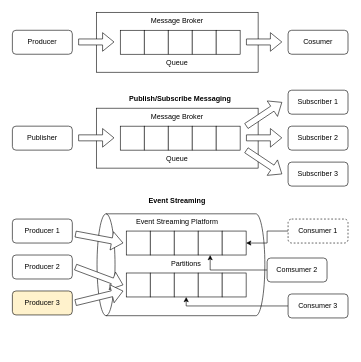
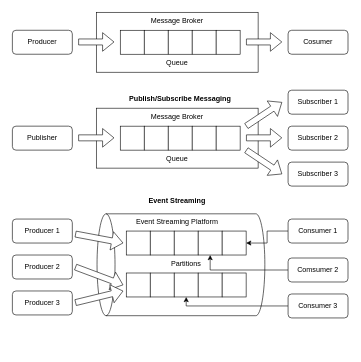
  <mxCell id="0" />
  <mxCell id="1" parent="0" />
  <mxCell id="2" value="Message Broker" style="rounded=0;whiteSpace=wrap;html=1;verticalAlign=top;" vertex="1" parent="1"><mxGeometry x="160" y="20" width="270" height="100" as="geometry" /></mxCell>
  <mxCell id="3" value="Producer" style="rounded=1;whiteSpace=wrap;html=1;" vertex="1" parent="1"><mxGeometry x="20" y="50" width="100" height="40" as="geometry" /></mxCell>
  <mxCell id="4" value="" style="shape=flexArrow;endArrow=classic;html=1;rounded=0;fillColor=default;" edge="1" parent="1"><mxGeometry width="50" height="50" relative="1" as="geometry"><mxPoint x="130" y="69.5" as="sourcePoint" /><mxPoint x="190" y="69.5" as="targetPoint" /></mxGeometry></mxCell>
  <mxCell id="5" value="" style="rounded=0;whiteSpace=wrap;html=1;" vertex="1" parent="1"><mxGeometry x="200" y="50" width="40" height="40" as="geometry" /></mxCell>
  <mxCell id="6" value="" style="rounded=0;whiteSpace=wrap;html=1;" vertex="1" parent="1"><mxGeometry x="240" y="50" width="40" height="40" as="geometry" /></mxCell>
  <mxCell id="7" value="" style="rounded=0;whiteSpace=wrap;html=1;" vertex="1" parent="1"><mxGeometry x="280" y="50" width="40" height="40" as="geometry" /></mxCell>
  <mxCell id="8" value="" style="rounded=0;whiteSpace=wrap;html=1;" vertex="1" parent="1"><mxGeometry x="320" y="50" width="40" height="40" as="geometry" /></mxCell>
  <mxCell id="9" value="" style="rounded=0;whiteSpace=wrap;html=1;" vertex="1" parent="1"><mxGeometry x="360" y="50" width="40" height="40" as="geometry" /></mxCell>
  <mxCell id="10" value="" style="shape=flexArrow;endArrow=classic;html=1;rounded=0;fillColor=default;" edge="1" parent="1"><mxGeometry width="50" height="50" relative="1" as="geometry"><mxPoint x="410" y="69.5" as="sourcePoint" /><mxPoint x="470" y="69.5" as="targetPoint" /></mxGeometry></mxCell>
  <mxCell id="11" value="Cosumer" style="rounded=1;whiteSpace=wrap;html=1;" vertex="1" parent="1"><mxGeometry x="480" y="50" width="100" height="40" as="geometry" /></mxCell>
  <mxCell id="12" value="Queue" style="text;strokeColor=none;align=center;fillColor=none;html=1;verticalAlign=middle;whiteSpace=wrap;rounded=0;" vertex="1" parent="1"><mxGeometry x="265" y="90" width="60" height="30" as="geometry" /></mxCell>
  <mxCell id="13" value="Message Broker" style="rounded=0;whiteSpace=wrap;html=1;verticalAlign=top;" vertex="1" parent="1"><mxGeometry x="160" y="180" width="270" height="100" as="geometry" /></mxCell>
  <mxCell id="14" value="Publisher" style="rounded=1;whiteSpace=wrap;html=1;" vertex="1" parent="1"><mxGeometry x="20" y="210" width="100" height="40" as="geometry" /></mxCell>
  <mxCell id="15" value="" style="shape=flexArrow;endArrow=classic;html=1;rounded=0;fillColor=default;" edge="1" parent="1"><mxGeometry width="50" height="50" relative="1" as="geometry"><mxPoint x="130" y="229.5" as="sourcePoint" /><mxPoint x="190" y="229.5" as="targetPoint" /></mxGeometry></mxCell>
  <mxCell id="16" value="" style="rounded=0;whiteSpace=wrap;html=1;" vertex="1" parent="1"><mxGeometry x="200" y="210" width="40" height="40" as="geometry" /></mxCell>
  <mxCell id="17" value="" style="rounded=0;whiteSpace=wrap;html=1;" vertex="1" parent="1"><mxGeometry x="240" y="210" width="40" height="40" as="geometry" /></mxCell>
  <mxCell id="18" value="" style="rounded=0;whiteSpace=wrap;html=1;" vertex="1" parent="1"><mxGeometry x="280" y="210" width="40" height="40" as="geometry" /></mxCell>
  <mxCell id="19" value="" style="rounded=0;whiteSpace=wrap;html=1;" vertex="1" parent="1"><mxGeometry x="320" y="210" width="40" height="40" as="geometry" /></mxCell>
  <mxCell id="20" value="" style="rounded=0;whiteSpace=wrap;html=1;" vertex="1" parent="1"><mxGeometry x="360" y="210" width="40" height="40" as="geometry" /></mxCell>
  <mxCell id="21" value="" style="shape=flexArrow;endArrow=classic;html=1;rounded=0;fillColor=default;" edge="1" parent="1"><mxGeometry width="50" height="50" relative="1" as="geometry"><mxPoint x="410" y="229.5" as="sourcePoint" /><mxPoint x="470" y="229.5" as="targetPoint" /></mxGeometry></mxCell>
  <mxCell id="22" value="Subscriber 1" style="rounded=1;whiteSpace=wrap;html=1;" vertex="1" parent="1"><mxGeometry x="480" y="150" width="100" height="40" as="geometry" /></mxCell>
  <mxCell id="23" value="Queue" style="text;strokeColor=none;align=center;fillColor=none;html=1;verticalAlign=middle;whiteSpace=wrap;rounded=0;" vertex="1" parent="1"><mxGeometry x="265" y="250" width="60" height="30" as="geometry" /></mxCell>
  <mxCell id="24" value="Publish/Subscribe Messaging" style="text;strokeColor=none;align=center;fillColor=none;html=1;verticalAlign=middle;whiteSpace=wrap;rounded=0;fontStyle=1" vertex="1" parent="1"><mxGeometry x="210" y="150" width="180" height="30" as="geometry" /></mxCell>
  <mxCell id="25" value="Subscriber 2" style="rounded=1;whiteSpace=wrap;html=1;" vertex="1" parent="1"><mxGeometry x="480" y="210" width="100" height="40" as="geometry" /></mxCell>
  <mxCell id="26" value="Subscriber 3" style="rounded=1;whiteSpace=wrap;html=1;" vertex="1" parent="1"><mxGeometry x="480" y="270" width="100" height="40" as="geometry" /></mxCell>
  <mxCell id="27" value="" style="shape=flexArrow;endArrow=classic;html=1;rounded=0;fillColor=default;" edge="1" parent="1"><mxGeometry width="50" height="50" relative="1" as="geometry"><mxPoint x="410" y="210" as="sourcePoint" /><mxPoint x="470" y="170" as="targetPoint" /></mxGeometry></mxCell>
  <mxCell id="28" value="" style="shape=flexArrow;endArrow=classic;html=1;rounded=0;fillColor=default;" edge="1" parent="1"><mxGeometry width="50" height="50" relative="1" as="geometry"><mxPoint x="410" y="250" as="sourcePoint" /><mxPoint x="470" y="290" as="targetPoint" /></mxGeometry></mxCell>
  <mxCell id="29" value="Event Streaming" style="text;strokeColor=none;align=center;fillColor=none;html=1;verticalAlign=middle;whiteSpace=wrap;rounded=0;fontStyle=1" vertex="1" parent="1"><mxGeometry x="205" y="320" width="180" height="30" as="geometry" /></mxCell>
  <mxCell id="30" value="" style="shape=cylinder3;whiteSpace=wrap;html=1;boundedLbl=1;backgroundOutline=1;size=15;rotation=-90;" vertex="1" parent="1"><mxGeometry x="216.25" y="301.25" width="170" height="280" as="geometry" /></mxCell>
  <mxCell id="31" value="" style="group" vertex="1" connectable="0" parent="1"><mxGeometry x="210" y="385" width="200" height="70" as="geometry" /></mxCell>
  <mxCell id="32" value="" style="rounded=0;whiteSpace=wrap;html=1;" vertex="1" parent="31"><mxGeometry width="40" height="40" as="geometry" /></mxCell>
  <mxCell id="33" value="" style="rounded=0;whiteSpace=wrap;html=1;" vertex="1" parent="31"><mxGeometry x="40" width="40" height="40" as="geometry" /></mxCell>
  <mxCell id="34" value="" style="rounded=0;whiteSpace=wrap;html=1;" vertex="1" parent="31"><mxGeometry x="80" width="40" height="40" as="geometry" /></mxCell>
  <mxCell id="35" value="" style="rounded=0;whiteSpace=wrap;html=1;" vertex="1" parent="31"><mxGeometry x="120" width="40" height="40" as="geometry" /></mxCell>
  <mxCell id="36" value="" style="rounded=0;whiteSpace=wrap;html=1;" vertex="1" parent="31"><mxGeometry x="160" width="40" height="40" as="geometry" /></mxCell>
  <mxCell id="37" value="Partitions" style="text;strokeColor=none;align=center;fillColor=none;html=1;verticalAlign=middle;whiteSpace=wrap;rounded=0;" vertex="1" parent="31"><mxGeometry x="70" y="40" width="60" height="30" as="geometry" /></mxCell>
  <mxCell id="38" value="" style="group" vertex="1" connectable="0" parent="1"><mxGeometry x="210" y="455" width="200" height="40" as="geometry" /></mxCell>
  <mxCell id="39" value="" style="rounded=0;whiteSpace=wrap;html=1;" vertex="1" parent="38"><mxGeometry width="40" height="40" as="geometry" /></mxCell>
  <mxCell id="40" value="" style="rounded=0;whiteSpace=wrap;html=1;" vertex="1" parent="38"><mxGeometry x="40" width="40" height="40" as="geometry" /></mxCell>
  <mxCell id="41" value="" style="rounded=0;whiteSpace=wrap;html=1;" vertex="1" parent="38"><mxGeometry x="80" width="40" height="40" as="geometry" /></mxCell>
  <mxCell id="42" value="" style="rounded=0;whiteSpace=wrap;html=1;" vertex="1" parent="38"><mxGeometry x="120" width="40" height="40" as="geometry" /></mxCell>
  <mxCell id="43" value="" style="rounded=0;whiteSpace=wrap;html=1;" vertex="1" parent="38"><mxGeometry x="160" width="40" height="40" as="geometry" /></mxCell>
  <mxCell id="44" value="Producer 1" style="rounded=1;whiteSpace=wrap;html=1;" vertex="1" parent="1"><mxGeometry x="20" y="365" width="100" height="40" as="geometry" /></mxCell>
  <mxCell id="45" value="Producer 2" style="rounded=1;whiteSpace=wrap;html=1;" vertex="1" parent="1"><mxGeometry x="20" y="425" width="100" height="40" as="geometry" /></mxCell>
- <mxCell id="46" value="Producer 3" style="rounded=1;whiteSpace=wrap;html=1;fillColor=#fff2cc;" vertex="1" parent="1"><mxGeometry x="20" y="485" width="100" height="40" as="geometry" /></mxCell>
+ <mxCell id="46" value="Producer 3" style="rounded=1;whiteSpace=wrap;html=1;" vertex="1" parent="1"><mxGeometry x="20" y="485" width="100" height="40" as="geometry" /></mxCell>
  <mxCell id="47" value="" style="shape=flexArrow;endArrow=classic;html=1;rounded=0;fillColor=default;" edge="1" parent="1"><mxGeometry width="50" height="50" relative="1" as="geometry"><mxPoint x="125" y="390" as="sourcePoint" /><mxPoint x="205" y="405" as="targetPoint" /></mxGeometry></mxCell>
  <mxCell id="48" value="" style="shape=flexArrow;endArrow=classic;html=1;rounded=0;fillColor=default;" edge="1" parent="1"><mxGeometry width="50" height="50" relative="1" as="geometry"><mxPoint x="125" y="445" as="sourcePoint" /><mxPoint x="205" y="475" as="targetPoint" /></mxGeometry></mxCell>
  <mxCell id="49" value="" style="shape=flexArrow;endArrow=classic;html=1;rounded=0;fillColor=default;" edge="1" parent="1"><mxGeometry width="50" height="50" relative="1" as="geometry"><mxPoint x="125" y="504.5" as="sourcePoint" /><mxPoint x="205" y="485" as="targetPoint" /></mxGeometry></mxCell>
  <mxCell id="50" value="Event Streaming Platform" style="text;strokeColor=none;align=center;fillColor=none;html=1;verticalAlign=middle;whiteSpace=wrap;rounded=0;" vertex="1" parent="1"><mxGeometry x="215" y="355" width="160" height="30" as="geometry" /></mxCell>
  <mxCell id="51" style="edgeStyle=orthogonalEdgeStyle;rounded=0;orthogonalLoop=1;jettySize=auto;html=1;entryX=1;entryY=0.5;entryDx=0;entryDy=0;fillColor=default;" edge="1" parent="1" source="52" target="36"><mxGeometry relative="1" as="geometry" /></mxCell>
- <mxCell id="52" value="Consumer 1" style="rounded=1;whiteSpace=wrap;html=1;dashed=1;" vertex="1" parent="1"><mxGeometry x="480" y="365" width="100" height="40" as="geometry" /></mxCell>
+ <mxCell id="52" value="Consumer 1" style="rounded=1;whiteSpace=wrap;html=1;" vertex="1" parent="1"><mxGeometry x="480" y="365" width="100" height="40" as="geometry" /></mxCell>
  <mxCell id="53" style="edgeStyle=orthogonalEdgeStyle;rounded=0;orthogonalLoop=1;jettySize=auto;html=1;exitX=0;exitY=0.5;exitDx=0;exitDy=0;entryX=0.5;entryY=1;entryDx=0;entryDy=0;fillColor=default;" edge="1" parent="1" source="54" target="35"><mxGeometry relative="1" as="geometry" /></mxCell>
- <mxCell id="54" value="Comsumer 2" style="rounded=1;whiteSpace=wrap;html=1;" vertex="1" parent="1"><mxGeometry x="445" y="430" width="100" height="40" as="geometry" /></mxCell>
+ <mxCell id="54" value="Comsumer 2" style="rounded=1;whiteSpace=wrap;html=1;" vertex="1" parent="1"><mxGeometry x="480" y="430" width="100" height="40" as="geometry" /></mxCell>
  <mxCell id="55" style="edgeStyle=orthogonalEdgeStyle;rounded=0;orthogonalLoop=1;jettySize=auto;html=1;entryX=0.5;entryY=1;entryDx=0;entryDy=0;fillColor=default;" edge="1" parent="1" source="56" target="41"><mxGeometry relative="1" as="geometry"><Array as="points"><mxPoint x="310" y="510" /></Array></mxGeometry></mxCell>
  <mxCell id="56" value="Consumer 3" style="rounded=1;whiteSpace=wrap;html=1;" vertex="1" parent="1"><mxGeometry x="480" y="490" width="100" height="40" as="geometry" /></mxCell>
